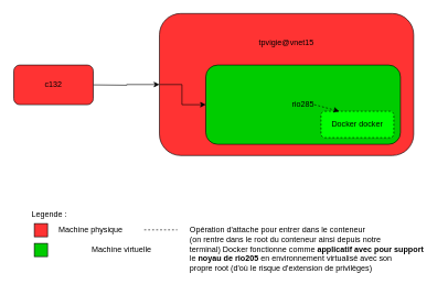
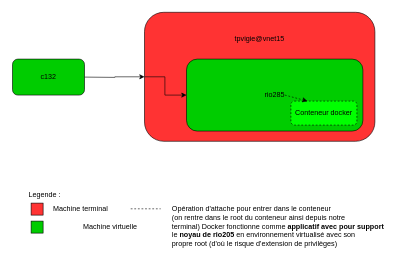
  <mxCell id="0" />
  <mxCell id="1" parent="0" />
  <mxCell id="2" style="edgeStyle=orthogonalEdgeStyle;rounded=0;orthogonalLoop=1;jettySize=auto;html=1;exitX=1.003;exitY=0.451;exitDx=0;exitDy=0;entryX=0;entryY=0.5;entryDx=0;entryDy=0;exitPerimeter=0;" parent="1" target="3" edge="1"><mxGeometry relative="1" as="geometry"><mxPoint x="140" y="128" as="sourcePoint" /></mxGeometry></mxCell>
  <mxCell id="3" value="tpvigie@vnet15&lt;br&gt;&lt;br&gt;&lt;br&gt;&lt;br&gt;&lt;br&gt;&lt;br&gt;&lt;br&gt;&lt;br&gt;&lt;br&gt;&lt;br&gt;" style="rounded=1;whiteSpace=wrap;html=1;fillColor=#FF3333;" parent="1" vertex="1"><mxGeometry x="240" y="20" width="384" height="215" as="geometry" /></mxCell>
  <mxCell id="4" value="rio285" style="rounded=1;whiteSpace=wrap;html=1;fillColor=#00CC00;" parent="1" vertex="1"><mxGeometry x="310" y="98" width="294" height="120" as="geometry" /></mxCell>
- <mxCell id="5" value="c132" style="rounded=1;whiteSpace=wrap;html=1;strokeColor=#000000;fillColor=#FF3333;" parent="1" vertex="1"><mxGeometry x="20" y="98" width="120" height="60" as="geometry" /></mxCell>
+ <mxCell id="5" value="c132" style="rounded=1;whiteSpace=wrap;html=1;strokeColor=#000000;fillColor=#00cc00;" parent="1" vertex="1"><mxGeometry x="20" y="98" width="120" height="60" as="geometry" /></mxCell>
  <mxCell id="6" style="edgeStyle=orthogonalEdgeStyle;rounded=0;orthogonalLoop=1;jettySize=auto;html=1;exitX=0;exitY=0.5;exitDx=0;exitDy=0;entryX=0;entryY=0.5;entryDx=0;entryDy=0;" parent="1" source="3" target="4" edge="1"><mxGeometry relative="1" as="geometry"><Array as="points"><mxPoint x="274" y="128" /><mxPoint x="274" y="158" /></Array></mxGeometry></mxCell>
  <mxCell id="7" value="Legende :&lt;br&gt;&lt;br&gt;" style="text;html=1;resizable=0;points=[];autosize=1;align=left;verticalAlign=top;spacingTop=-4;" parent="1" vertex="1"><mxGeometry x="45" y="314" width="70" height="30" as="geometry" /></mxCell>
  <mxCell id="8" value="" style="whiteSpace=wrap;html=1;aspect=fixed;strokeColor=#000000;fillColor=#00CC00;" parent="1" vertex="1"><mxGeometry x="51" y="368" width="20" height="20" as="geometry" /></mxCell>
  <mxCell id="9" value="Machine virtuelle" style="text;html=1;resizable=0;points=[];autosize=1;align=left;verticalAlign=top;spacingTop=-4;" parent="1" vertex="1"><mxGeometry x="136" y="368" width="110" height="20" as="geometry" /></mxCell>
  <mxCell id="10" value="" style="whiteSpace=wrap;html=1;aspect=fixed;strokeColor=#000000;fillColor=#FF3333;" parent="1" vertex="1"><mxGeometry x="51" y="338" width="20" height="20" as="geometry" /></mxCell>
- <mxCell id="11" value="Machine physique" style="text;html=1;resizable=0;points=[];autosize=1;align=left;verticalAlign=top;spacingTop=-4;" parent="1" vertex="1"><mxGeometry x="86" y="338" width="110" height="20" as="geometry" /></mxCell>
- <mxCell id="12" value="Docker docker&lt;br&gt;" style="rounded=1;whiteSpace=wrap;html=1;dashed=1;strokeColor=#000000;fillColor=#00FF00;" parent="1" vertex="1"><mxGeometry x="484" y="168" width="110" height="40" as="geometry" /></mxCell>
+ <mxCell id="11" value="Machine terminal" style="text;html=1;resizable=0;points=[];autosize=1;align=left;verticalAlign=top;spacingTop=-4;" parent="1" vertex="1"><mxGeometry x="86" y="338" width="110" height="20" as="geometry" /></mxCell>
+ <mxCell id="12" value="Conteneur docker&lt;br&gt;" style="rounded=1;whiteSpace=wrap;html=1;dashed=1;strokeColor=#000000;fillColor=#00FF00;" parent="1" vertex="1"><mxGeometry x="484" y="168" width="110" height="40" as="geometry" /></mxCell>
  <mxCell id="13" value="" style="endArrow=classic;html=1;entryX=0.25;entryY=0;entryDx=0;entryDy=0;dashed=1;" parent="1" target="12" edge="1"><mxGeometry width="50" height="50" relative="1" as="geometry"><mxPoint x="474" y="158" as="sourcePoint" /><mxPoint x="482" y="113" as="targetPoint" /></mxGeometry></mxCell>
  <mxCell id="14" value="" style="endArrow=none;dashed=1;html=1;" parent="1" edge="1"><mxGeometry width="50" height="50" relative="1" as="geometry"><mxPoint x="217" y="347.5" as="sourcePoint" /><mxPoint x="267" y="347.5" as="targetPoint" /></mxGeometry></mxCell>
  <mxCell id="15" value="Opération d'attache pour entrer dans le conteneur&amp;nbsp;&lt;br&gt;(on rentre dans le root du conteneur ainsi depuis notre &lt;br&gt;terminal) Docker fonctionne comme &lt;b&gt;applicatif avec pour support &lt;/b&gt;&lt;br&gt;le &lt;b&gt;noyau de rio205&lt;/b&gt;&amp;nbsp;en environnement virtualisé avec son &lt;br&gt;propre root (d'où le risque d'extension de privilèges)&lt;br&gt;" style="text;html=1;resizable=0;points=[];autosize=1;align=left;verticalAlign=top;spacingTop=-4;" parent="1" vertex="1"><mxGeometry x="284" y="338" width="370" height="70" as="geometry" /></mxCell>
